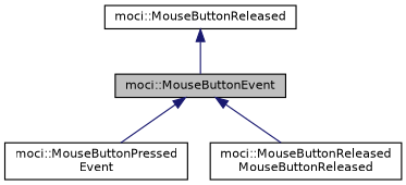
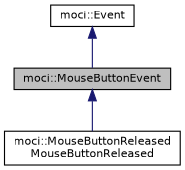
  digraph {
    node [color=black fillcolor=white fontname=Helvetica fontsize=10 shape=record style=filled]
    edge [color=midnightblue dir=back fontname=Helvetica fontsize=10 labelfontname=Helvetica labelfontsize=10 style=solid]
    n1 [fillcolor=grey75 fontcolor=black height=0.2 label="moci::MouseButtonEvent" width=0.4]
-   n2 [height=0.2 label="moci::MouseButtonPressed\lEvent" width=0.4]
    n3 [height=0.2 label="moci::MouseButtonReleased\lMouseButtonReleased" width=0.4]
-   n4 [height=0.2 label="moci::MouseButtonReleased" width=0.4]
-   n1 -> n2
+   n4 [height=0.2 label="moci::Event" width=0.4]
    n1 -> n3
    n4 -> n1
  }
